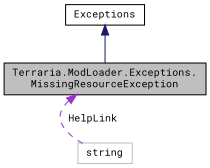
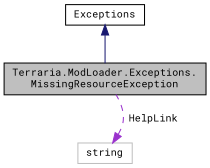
  digraph {
    fontname="Roboto Mono"
    node [color=black fillcolor=white fontname="Roboto Mono" fontsize=10 shape=record style=filled]
    edge [dir=back fontname="Roboto Mono" fontsize=10 labelfontname=Helvetica labelfontsize=10]
    n1 [fillcolor=grey75 fontcolor=black height=0.2 label="Terraria.ModLoader.Exceptions.\lMissingResourceException" width=0.4]
    n2 [height=0.2 label=Exceptions width=0.4]
    n3 [color=grey75 height=0.2 label=string width=0.4]
    n2 -> n1 [color=midnightblue style=solid]
-   n1 -> n3 [color=darkorchid3 label=" HelpLink" style=dashed]
+   n3 -> n1 [color=darkorchid3 label=" HelpLink" style=dashed]
  }
